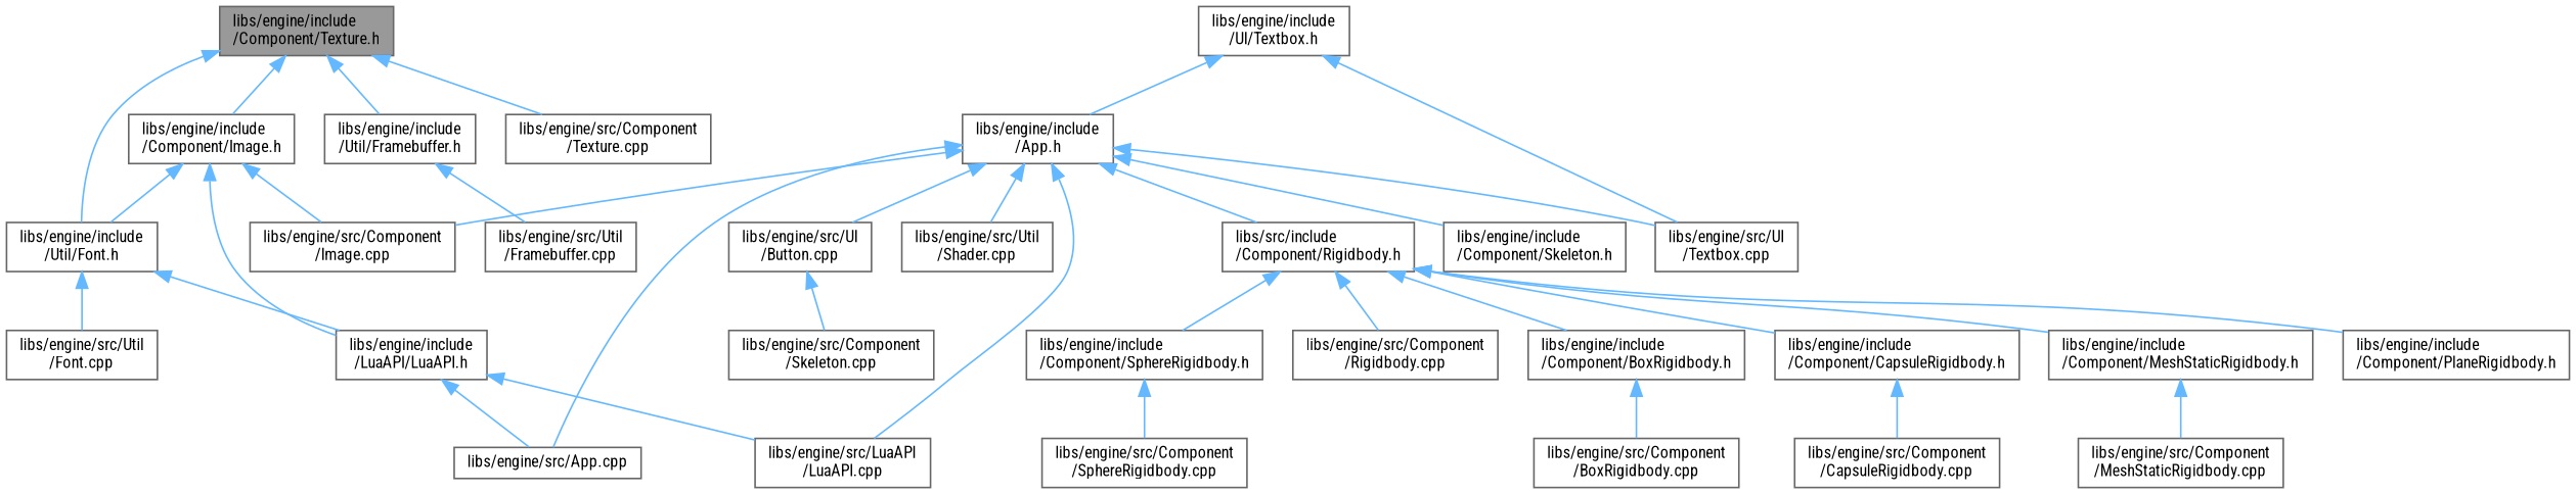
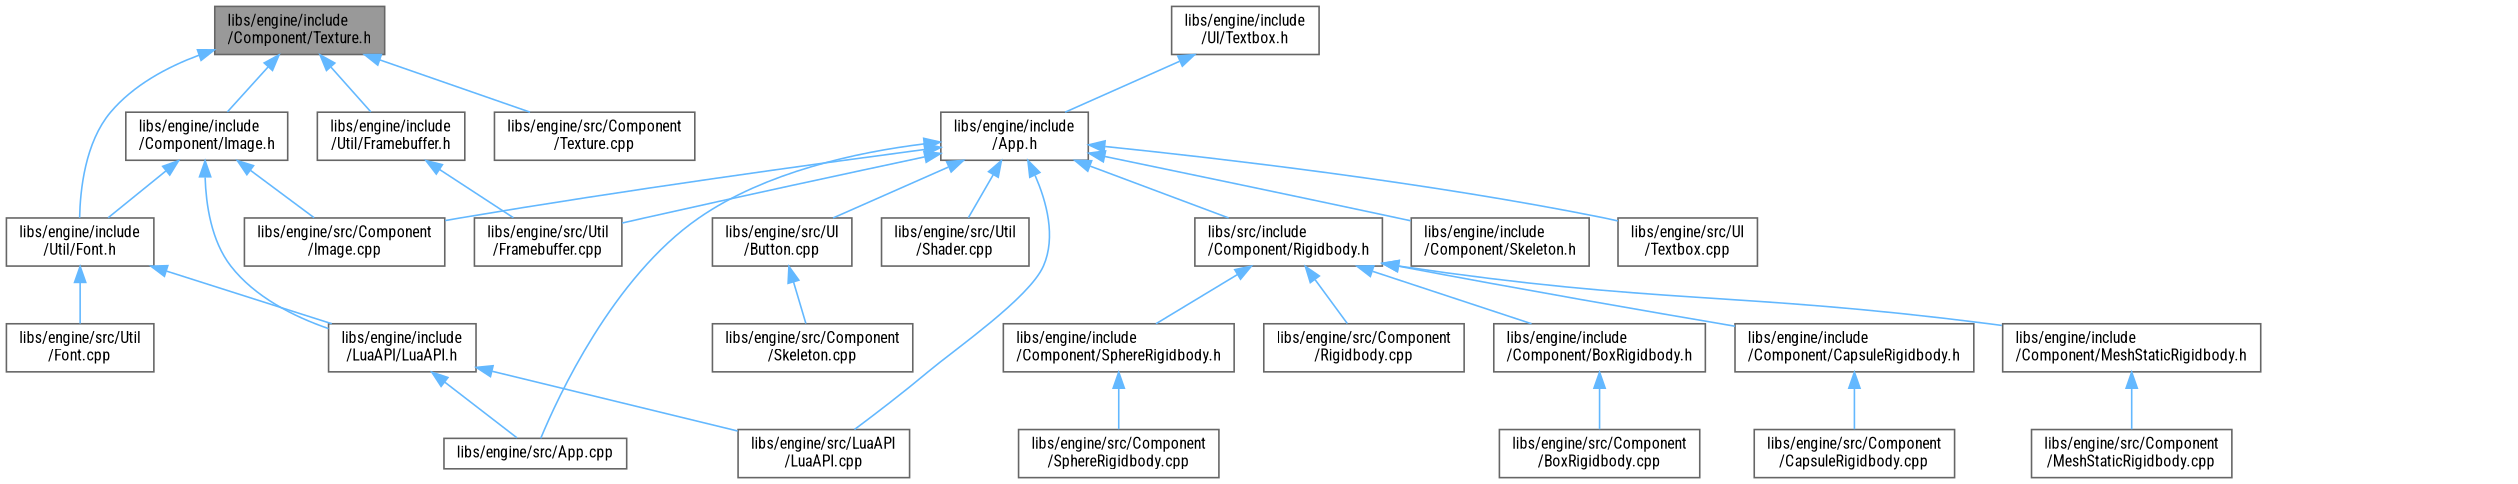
  digraph {
    fontname="Roboto Condensed"
    node [color=grey40 fillcolor=white fontname="Roboto Condensed" fontsize=10 shape=box style=filled]
    edge [color=steelblue1 dir=back fontname="Roboto Condensed" fontsize=10 labelfontname=Helvetica labelfontsize=10 style=solid]
    n1 [color=gray40 fillcolor=grey60 fontcolor=black height=0.2 label="libs/engine/include\l/Component/Texture.h" width=0.4]
    n2 [height=0.2 label="libs/engine/include\l/Component/Image.h" width=0.4]
    n3 [height=0.2 label="libs/engine/include\l/Util/Font.h" width=0.4]
    n4 [height=0.2 label="libs/engine/include\l/Util/Framebuffer.h" width=0.4]
    n5 [height=0.2 label="libs/engine/src/Component\l/Texture.cpp" width=0.4]
    n6 [height=0.2 label="libs/engine/include\l/LuaAPI/LuaAPI.h" width=0.4]
    n7 [height=0.2 label="libs/engine/src/Component\l/Image.cpp" width=0.4]
    n8 [height=0.2 label="libs/engine/src/Util\l/Font.cpp" width=0.4]
    n9 [height=0.2 label="libs/engine/src/Util\l/Framebuffer.cpp" width=0.4]
    n10 [height=0.2 label="libs/engine/src/App.cpp" width=0.4]
    n11 [height=0.2 label="libs/engine/src/LuaAPI\l/LuaAPI.cpp" width=0.4]
    n12 [height=0.2 label="libs/engine/include\l/UI/Textbox.h" width=0.4]
    n13 [height=0.2 label="libs/engine/include\l/App.h" width=0.4]
    n14 [height=0.2 label="libs/engine/src/UI\l/Textbox.cpp" width=0.4]
    n15 [height=0.2 label="libs/src/include\l/Component/Rigidbody.h" width=0.4]
    n16 [height=0.2 label="libs/engine/include\l/Component/Skeleton.h" width=0.4]
    n17 [height=0.2 label="libs/engine/src/UI\l/Button.cpp" width=0.4]
    n18 [height=0.2 label="libs/engine/src/Util\l/Shader.cpp" width=0.4]
    n19 [height=0.2 label="libs/engine/include\l/Component/BoxRigidbody.h" width=0.4]
    n20 [height=0.2 label="libs/engine/include\l/Component/CapsuleRigidbody.h" width=0.4]
    n21 [height=0.2 label="libs/engine/include\l/Component/MeshStaticRigidbody.h" width=0.4]
-   n22 [height=0.2 label="libs/engine/include\l/Component/PlaneRigidbody.h" width=0.4]
    n23 [height=0.2 label="libs/engine/include\l/Component/SphereRigidbody.h" width=0.4]
    n24 [height=0.2 label="libs/engine/src/Component\l/Rigidbody.cpp" width=0.4]
    n25 [height=0.2 label="libs/engine/src/Component\l/Skeleton.cpp" width=0.4]
    n26 [height=0.2 label="libs/engine/src/Component\l/BoxRigidbody.cpp" width=0.4]
    n27 [height=0.2 label="libs/engine/src/Component\l/CapsuleRigidbody.cpp" width=0.4]
    n28 [height=0.2 label="libs/engine/src/Component\l/MeshStaticRigidbody.cpp" width=0.4]
    n29 [height=0.2 label="libs/engine/src/Component\l/SphereRigidbody.cpp" width=0.4]
    n1 -> n2
    n1 -> n3
    n1 -> n4
    n1 -> n5
    n2 -> n3
    n2 -> n6
    n2 -> n7
    n3 -> n6
    n3 -> n8
    n4 -> n9
    n6 -> n10
    n6 -> n11
    n12 -> n13
-   n12 -> n14
    n13 -> n7
+   n13 -> n9
    n13 -> n10
    n13 -> n11
    n13 -> n14
    n13 -> n15
    n13 -> n16
    n13 -> n17
    n13 -> n18
    n15 -> n19
    n15 -> n20
    n15 -> n21
-   n15 -> n22
    n15 -> n23
    n15 -> n24
    n17 -> n25
    n19 -> n26
    n20 -> n27
    n21 -> n28
    n23 -> n29
  }
